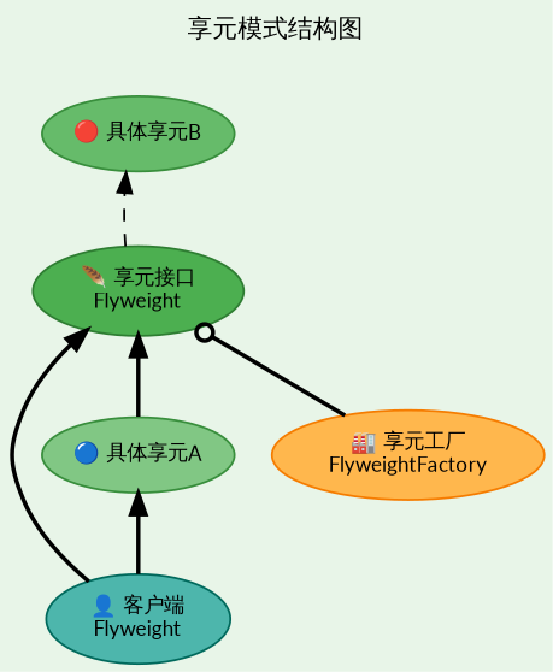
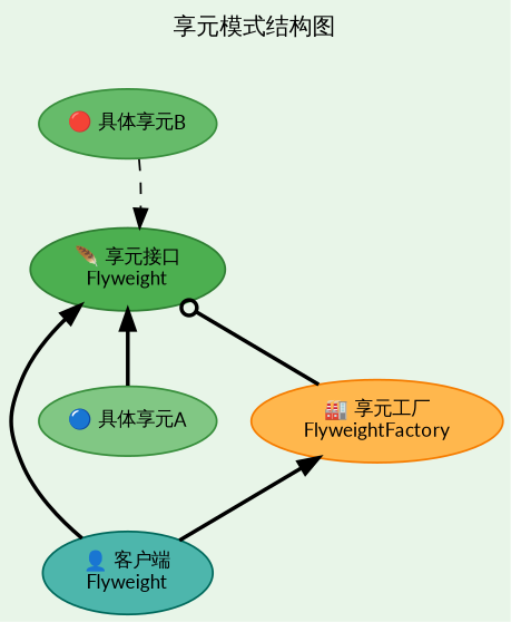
  digraph {
    bgcolor="#e8f5e8"
    fontname=Lato
    fontsize=12
    label="享元模式结构图"
    labelloc=t
    rankdir=BT
    node [color="#388e3c" fontname=Lato fontsize=10 style="filled,rounded"]
    edge [fontname=Lato fontsize=8 style=bold]
    n1 [color="#2e7d32" fillcolor="#4caf50" label="🪶 享元接口\nFlyweight"]
    n2 [fillcolor="#81c784" label="🔵 具体享元A"]
    n3 [fillcolor="#66bb6a" label="🔴 具体享元B"]
    n4 [color="#f57c00" fillcolor="#ffb74d" label="🏭 享元工厂\nFlyweightFactory"]
    n5 [color="#00695c" fillcolor="#4db6ac" label="👤 客户端\nFlyweight"]
    n2 -> n1
-   n1 -> n3 [style=dashed]
+   n3 -> n1 [style=dashed]
    n4 -> n1 [arrowhead=odot]
    n5 -> n1
-   n5 -> n2
+   n5 -> n4
  }
